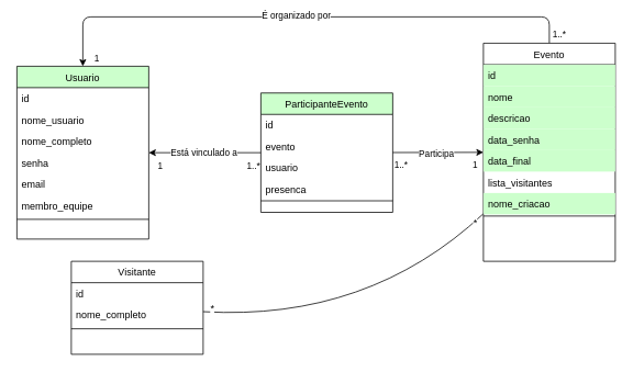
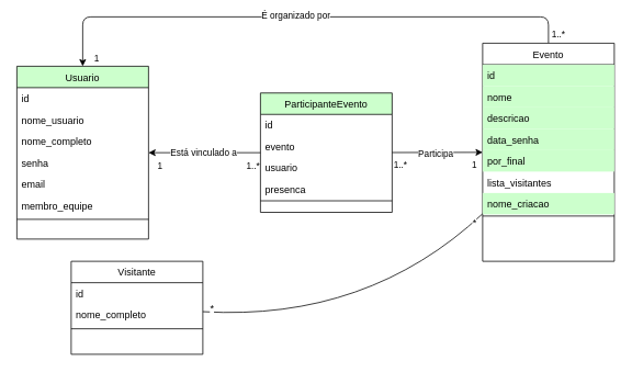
  <mxCell id="0" />
  <mxCell id="1" parent="0" />
  <mxCell id="2" style="edgeStyle=none;curved=1;rounded=0;orthogonalLoop=1;jettySize=auto;html=1;fontSize=12;startSize=8;endSize=8;endArrow=none;endFill=0;" parent="1" source="9" target="26" edge="1"><mxGeometry relative="1" as="geometry"><Array as="points"><mxPoint x="446" y="390" /></Array></mxGeometry></mxCell>
  <mxCell id="3" value="*" style="edgeLabel;html=1;align=center;verticalAlign=middle;resizable=0;points=[];fontSize=12;" parent="2" vertex="1" connectable="0"><mxGeometry x="0.53" y="-5" relative="1" as="geometry"><mxPoint x="-82" y="-4" as="offset" /></mxGeometry></mxCell>
  <mxCell id="4" value="*" style="edgeLabel;html=1;align=center;verticalAlign=middle;resizable=0;points=[];fontSize=12;" parent="2" vertex="1" connectable="0"><mxGeometry x="-0.894" y="-5" relative="1" as="geometry"><mxPoint x="8" as="offset" /></mxGeometry></mxCell>
  <mxCell id="5" style="edgeStyle=none;html=1;" parent="1" source="9" target="18" edge="1"><mxGeometry relative="1" as="geometry"><Array as="points"><mxPoint x="666" y="20" /><mxPoint x="386" y="20" /><mxPoint x="100" y="20" /></Array></mxGeometry></mxCell>
  <mxCell id="6" value="É organizado por" style="edgeLabel;html=1;align=center;verticalAlign=middle;resizable=0;points=[];" parent="5" vertex="1" connectable="0"><mxGeometry x="0.036" y="-2" relative="1" as="geometry"><mxPoint x="1" as="offset" /></mxGeometry></mxCell>
  <mxCell id="7" value="1..*" style="edgeLabel;html=1;align=center;verticalAlign=middle;resizable=0;points=[];" parent="5" vertex="1" connectable="0"><mxGeometry x="-0.795" y="-1" relative="1" as="geometry"><mxPoint x="46" y="21" as="offset" /></mxGeometry></mxCell>
  <mxCell id="8" value="1" style="edgeLabel;html=1;align=center;verticalAlign=middle;resizable=0;points=[];" parent="5" vertex="1" connectable="0"><mxGeometry x="0.943" y="1" relative="1" as="geometry"><mxPoint x="15" y="9" as="offset" /></mxGeometry></mxCell>
  <mxCell id="9" value="Evento" style="swimlane;fontStyle=0;align=center;verticalAlign=top;childLayout=stackLayout;horizontal=1;startSize=26;horizontalStack=0;resizeParent=1;resizeLast=0;collapsible=1;marginBottom=0;rounded=0;shadow=0;strokeWidth=1;" parent="1" vertex="1"><mxGeometry x="586" y="52" width="160" height="265" as="geometry"><mxRectangle x="550" y="140" width="160" height="26" as="alternateBounds" /></mxGeometry></mxCell>
  <mxCell id="10" value="id" style="text;align=left;verticalAlign=top;spacingLeft=4;spacingRight=4;overflow=hidden;rotatable=0;points=[[0,0.5],[1,0.5]];portConstraint=eastwest;fillColor=#CCFFCC;" parent="9" vertex="1"><mxGeometry y="26" width="160" height="26" as="geometry" /></mxCell>
  <mxCell id="11" value="nome" style="text;align=left;verticalAlign=top;spacingLeft=4;spacingRight=4;overflow=hidden;rotatable=0;points=[[0,0.5],[1,0.5]];portConstraint=eastwest;rounded=0;shadow=0;html=0;fillColor=#CCFFCC;" parent="9" vertex="1"><mxGeometry y="52" width="160" height="26" as="geometry" /></mxCell>
  <mxCell id="12" value="descricao" style="text;align=left;verticalAlign=top;spacingLeft=4;spacingRight=4;overflow=hidden;rotatable=0;points=[[0,0.5],[1,0.5]];portConstraint=eastwest;rounded=0;shadow=0;html=0;fillColor=#CCFFCC;" parent="9" vertex="1"><mxGeometry y="78" width="160" height="26" as="geometry" /></mxCell>
  <mxCell id="13" value="data_senha" style="text;align=left;verticalAlign=top;spacingLeft=4;spacingRight=4;overflow=hidden;rotatable=0;points=[[0,0.5],[1,0.5]];portConstraint=eastwest;rounded=0;shadow=0;html=0;fillColor=#CCFFCC;" parent="9" vertex="1"><mxGeometry y="104" width="160" height="26" as="geometry" /></mxCell>
- <mxCell id="14" value="data_final" style="text;align=left;verticalAlign=top;spacingLeft=4;spacingRight=4;overflow=hidden;rotatable=0;points=[[0,0.5],[1,0.5]];portConstraint=eastwest;rounded=0;shadow=0;html=0;fillColor=#CCFFCC;" parent="9" vertex="1"><mxGeometry y="130" width="160" height="26" as="geometry" /></mxCell>
+ <mxCell id="14" value="por_final" style="text;align=left;verticalAlign=top;spacingLeft=4;spacingRight=4;overflow=hidden;rotatable=0;points=[[0,0.5],[1,0.5]];portConstraint=eastwest;rounded=0;shadow=0;html=0;fillColor=#CCFFCC;" parent="9" vertex="1"><mxGeometry y="130" width="160" height="26" as="geometry" /></mxCell>
  <mxCell id="15" value="lista_visitantes" style="text;align=left;verticalAlign=top;spacingLeft=4;spacingRight=4;overflow=hidden;rotatable=0;points=[[0,0.5],[1,0.5]];portConstraint=eastwest;rounded=0;shadow=0;html=0;" parent="9" vertex="1"><mxGeometry y="156" width="160" height="26" as="geometry" /></mxCell>
  <mxCell id="16" value="nome_criacao" style="text;align=left;verticalAlign=top;spacingLeft=4;spacingRight=4;overflow=hidden;rotatable=0;points=[[0,0.5],[1,0.5]];portConstraint=eastwest;rounded=0;shadow=0;html=0;fillColor=#CCFFCC;" parent="9" vertex="1"><mxGeometry y="182" width="160" height="26" as="geometry" /></mxCell>
  <mxCell id="17" value="" style="line;html=1;strokeWidth=1;align=left;verticalAlign=middle;spacingTop=-1;spacingLeft=3;spacingRight=3;rotatable=0;labelPosition=right;points=[];portConstraint=eastwest;" parent="9" vertex="1"><mxGeometry y="208" width="160" height="4" as="geometry" /></mxCell>
  <mxCell id="18" value="Usuario" style="swimlane;fontStyle=0;align=center;verticalAlign=top;childLayout=stackLayout;horizontal=1;startSize=26;horizontalStack=0;resizeParent=1;resizeLast=0;collapsible=1;marginBottom=0;rounded=0;shadow=0;strokeWidth=1;fillColor=#CCFFCC;" parent="1" vertex="1"><mxGeometry x="20" y="80" width="160" height="210" as="geometry"><mxRectangle x="550" y="140" width="160" height="26" as="alternateBounds" /></mxGeometry></mxCell>
  <mxCell id="19" value="id" style="text;align=left;verticalAlign=top;spacingLeft=4;spacingRight=4;overflow=hidden;rotatable=0;points=[[0,0.5],[1,0.5]];portConstraint=eastwest;" parent="18" vertex="1"><mxGeometry y="26" width="160" height="26" as="geometry" /></mxCell>
  <mxCell id="20" value="nome_usuario" style="text;align=left;verticalAlign=top;spacingLeft=4;spacingRight=4;overflow=hidden;rotatable=0;points=[[0,0.5],[1,0.5]];portConstraint=eastwest;rounded=0;shadow=0;html=0;" parent="18" vertex="1"><mxGeometry y="52" width="160" height="26" as="geometry" /></mxCell>
  <mxCell id="21" value="nome_completo" style="text;align=left;verticalAlign=top;spacingLeft=4;spacingRight=4;overflow=hidden;rotatable=0;points=[[0,0.5],[1,0.5]];portConstraint=eastwest;rounded=0;shadow=0;html=0;" parent="18" vertex="1"><mxGeometry y="78" width="160" height="26" as="geometry" /></mxCell>
  <mxCell id="22" value="senha" style="text;align=left;verticalAlign=top;spacingLeft=4;spacingRight=4;overflow=hidden;rotatable=0;points=[[0,0.5],[1,0.5]];portConstraint=eastwest;rounded=0;shadow=0;html=0;" parent="18" vertex="1"><mxGeometry y="104" width="160" height="26" as="geometry" /></mxCell>
  <mxCell id="23" value="email" style="text;align=left;verticalAlign=top;spacingLeft=4;spacingRight=4;overflow=hidden;rotatable=0;points=[[0,0.5],[1,0.5]];portConstraint=eastwest;rounded=0;shadow=0;html=0;" parent="18" vertex="1"><mxGeometry y="130" width="160" height="26" as="geometry" /></mxCell>
  <mxCell id="24" value="membro_equipe" style="text;align=left;verticalAlign=top;spacingLeft=4;spacingRight=4;overflow=hidden;rotatable=0;points=[[0,0.5],[1,0.5]];portConstraint=eastwest;rounded=0;shadow=0;html=0;" parent="18" vertex="1"><mxGeometry y="156" width="160" height="26" as="geometry" /></mxCell>
  <mxCell id="25" value="" style="line;html=1;strokeWidth=1;align=left;verticalAlign=middle;spacingTop=-1;spacingLeft=3;spacingRight=3;rotatable=0;labelPosition=right;points=[];portConstraint=eastwest;" parent="18" vertex="1"><mxGeometry y="182" width="160" height="8" as="geometry" /></mxCell>
  <mxCell id="26" value="Visitante" style="swimlane;fontStyle=0;align=center;verticalAlign=top;childLayout=stackLayout;horizontal=1;startSize=26;horizontalStack=0;resizeParent=1;resizeLast=0;collapsible=1;marginBottom=0;rounded=0;shadow=0;strokeWidth=1;" parent="1" vertex="1"><mxGeometry x="86" y="317" width="160" height="113" as="geometry"><mxRectangle x="550" y="140" width="160" height="26" as="alternateBounds" /></mxGeometry></mxCell>
  <mxCell id="27" value="id" style="text;align=left;verticalAlign=top;spacingLeft=4;spacingRight=4;overflow=hidden;rotatable=0;points=[[0,0.5],[1,0.5]];portConstraint=eastwest;" parent="26" vertex="1"><mxGeometry y="26" width="160" height="26" as="geometry" /></mxCell>
  <mxCell id="28" value="nome_completo" style="text;align=left;verticalAlign=top;spacingLeft=4;spacingRight=4;overflow=hidden;rotatable=0;points=[[0,0.5],[1,0.5]];portConstraint=eastwest;rounded=0;shadow=0;html=0;" parent="26" vertex="1"><mxGeometry y="52" width="160" height="26" as="geometry" /></mxCell>
  <mxCell id="29" value="" style="line;html=1;strokeWidth=1;align=left;verticalAlign=middle;spacingTop=-1;spacingLeft=3;spacingRight=3;rotatable=0;labelPosition=right;points=[];portConstraint=eastwest;" parent="26" vertex="1"><mxGeometry y="78" width="160" height="8" as="geometry" /></mxCell>
  <mxCell id="30" style="edgeStyle=none;html=1;" parent="1" source="38" target="9" edge="1"><mxGeometry relative="1" as="geometry" /></mxCell>
  <mxCell id="31" value="1" style="edgeLabel;html=1;align=center;verticalAlign=middle;resizable=0;points=[];" parent="30" vertex="1" connectable="0"><mxGeometry x="0.304" y="1" relative="1" as="geometry"><mxPoint x="28" y="16" as="offset" /></mxGeometry></mxCell>
  <mxCell id="32" value="1..*" style="edgeLabel;html=1;align=center;verticalAlign=middle;resizable=0;points=[];" parent="30" vertex="1" connectable="0"><mxGeometry x="0.146" y="2" relative="1" as="geometry"><mxPoint x="-53" y="17" as="offset" /></mxGeometry></mxCell>
  <mxCell id="33" value="Participa" style="edgeLabel;html=1;align=center;verticalAlign=middle;resizable=0;points=[];" parent="30" vertex="1" connectable="0"><mxGeometry x="-0.222" y="-2" relative="1" as="geometry"><mxPoint x="9" as="offset" /></mxGeometry></mxCell>
  <mxCell id="34" style="edgeStyle=none;html=1;" parent="1" source="38" target="18" edge="1"><mxGeometry relative="1" as="geometry" /></mxCell>
  <mxCell id="35" value="Está vinculado a" style="edgeLabel;html=1;align=center;verticalAlign=middle;resizable=0;points=[];" parent="34" vertex="1" connectable="0"><mxGeometry x="0.329" y="-1" relative="1" as="geometry"><mxPoint x="20" as="offset" /></mxGeometry></mxCell>
  <mxCell id="36" value="1..*" style="edgeLabel;html=1;align=center;verticalAlign=middle;resizable=0;points=[];" parent="34" vertex="1" connectable="0"><mxGeometry x="-0.796" relative="1" as="geometry"><mxPoint x="4" y="15" as="offset" /></mxGeometry></mxCell>
  <mxCell id="37" value="1" style="edgeLabel;html=1;align=center;verticalAlign=middle;resizable=0;points=[];" parent="34" vertex="1" connectable="0"><mxGeometry x="0.806" y="2" relative="1" as="geometry"><mxPoint y="13" as="offset" /></mxGeometry></mxCell>
  <mxCell id="38" value="ParticipanteEvento" style="swimlane;fontStyle=0;align=center;verticalAlign=top;childLayout=stackLayout;horizontal=1;startSize=26;horizontalStack=0;resizeParent=1;resizeLast=0;collapsible=1;marginBottom=0;rounded=0;shadow=0;strokeWidth=1;fillColor=#CCFFCC;" parent="1" vertex="1"><mxGeometry x="316" y="112.5" width="160" height="145" as="geometry"><mxRectangle x="550" y="140" width="160" height="26" as="alternateBounds" /></mxGeometry></mxCell>
  <mxCell id="39" value="id" style="text;align=left;verticalAlign=top;spacingLeft=4;spacingRight=4;overflow=hidden;rotatable=0;points=[[0,0.5],[1,0.5]];portConstraint=eastwest;" parent="38" vertex="1"><mxGeometry y="26" width="160" height="26" as="geometry" /></mxCell>
  <mxCell id="40" value="evento" style="text;align=left;verticalAlign=top;spacingLeft=4;spacingRight=4;overflow=hidden;rotatable=0;points=[[0,0.5],[1,0.5]];portConstraint=eastwest;rounded=0;shadow=0;html=0;" parent="38" vertex="1"><mxGeometry y="52" width="160" height="26" as="geometry" /></mxCell>
  <mxCell id="41" value="usuario" style="text;align=left;verticalAlign=top;spacingLeft=4;spacingRight=4;overflow=hidden;rotatable=0;points=[[0,0.5],[1,0.5]];portConstraint=eastwest;rounded=0;shadow=0;html=0;" parent="38" vertex="1"><mxGeometry y="78" width="160" height="26" as="geometry" /></mxCell>
  <mxCell id="42" value="presenca" style="text;align=left;verticalAlign=top;spacingLeft=4;spacingRight=4;overflow=hidden;rotatable=0;points=[[0,0.5],[1,0.5]];portConstraint=eastwest;rounded=0;shadow=0;html=0;" parent="38" vertex="1"><mxGeometry y="104" width="160" height="26" as="geometry" /></mxCell>
  <mxCell id="43" value="" style="line;html=1;strokeWidth=1;align=left;verticalAlign=middle;spacingTop=-1;spacingLeft=3;spacingRight=3;rotatable=0;labelPosition=right;points=[];portConstraint=eastwest;" parent="38" vertex="1"><mxGeometry y="130" width="160" height="2" as="geometry" /></mxCell>
